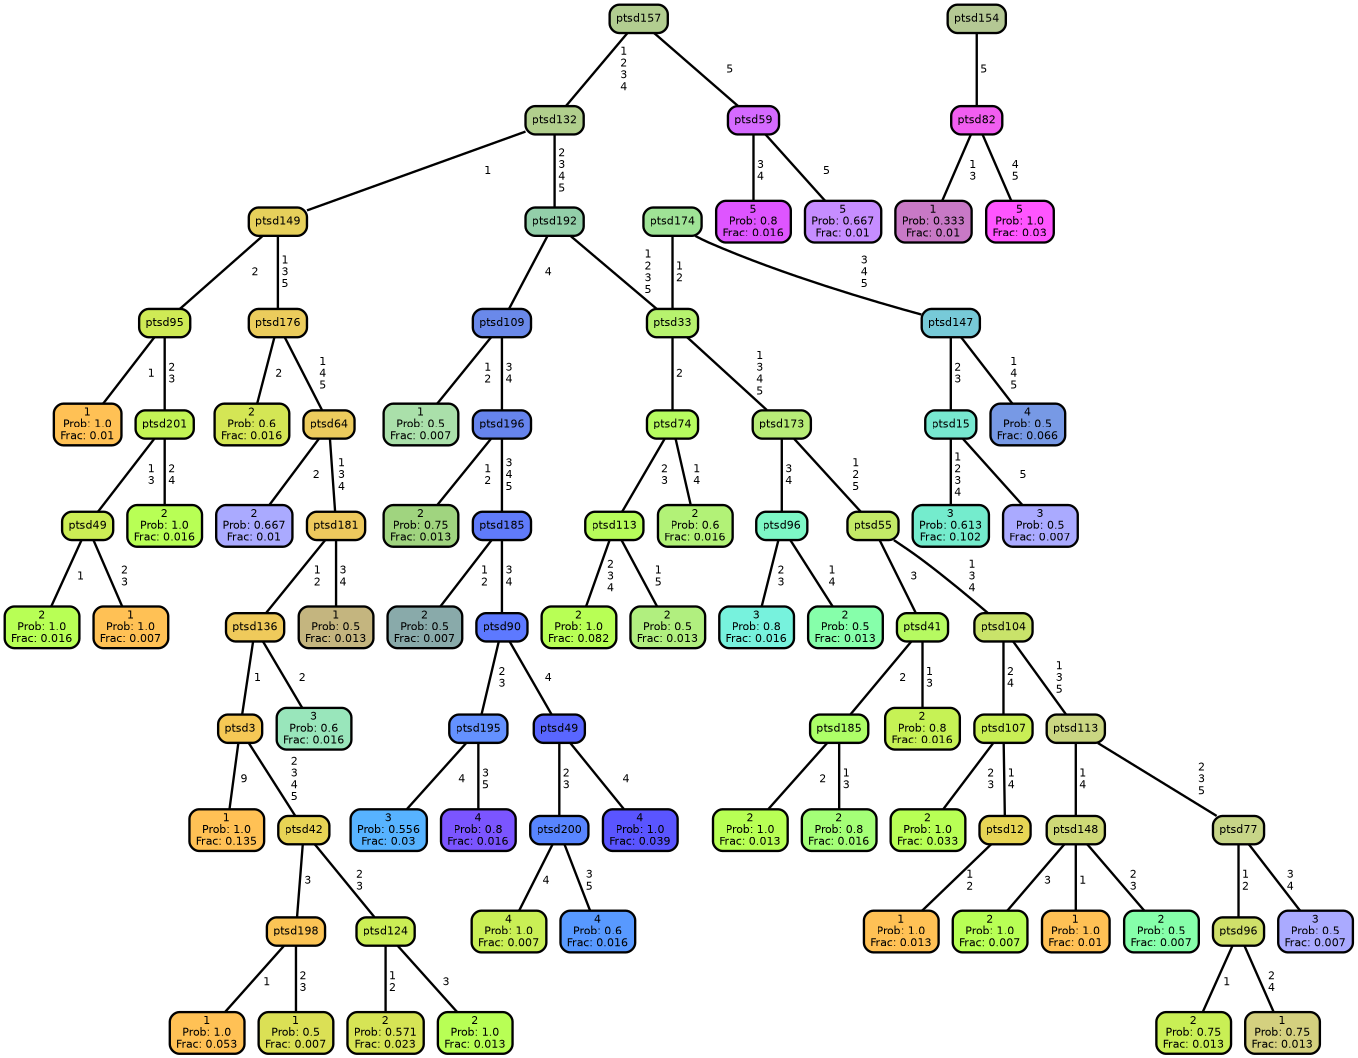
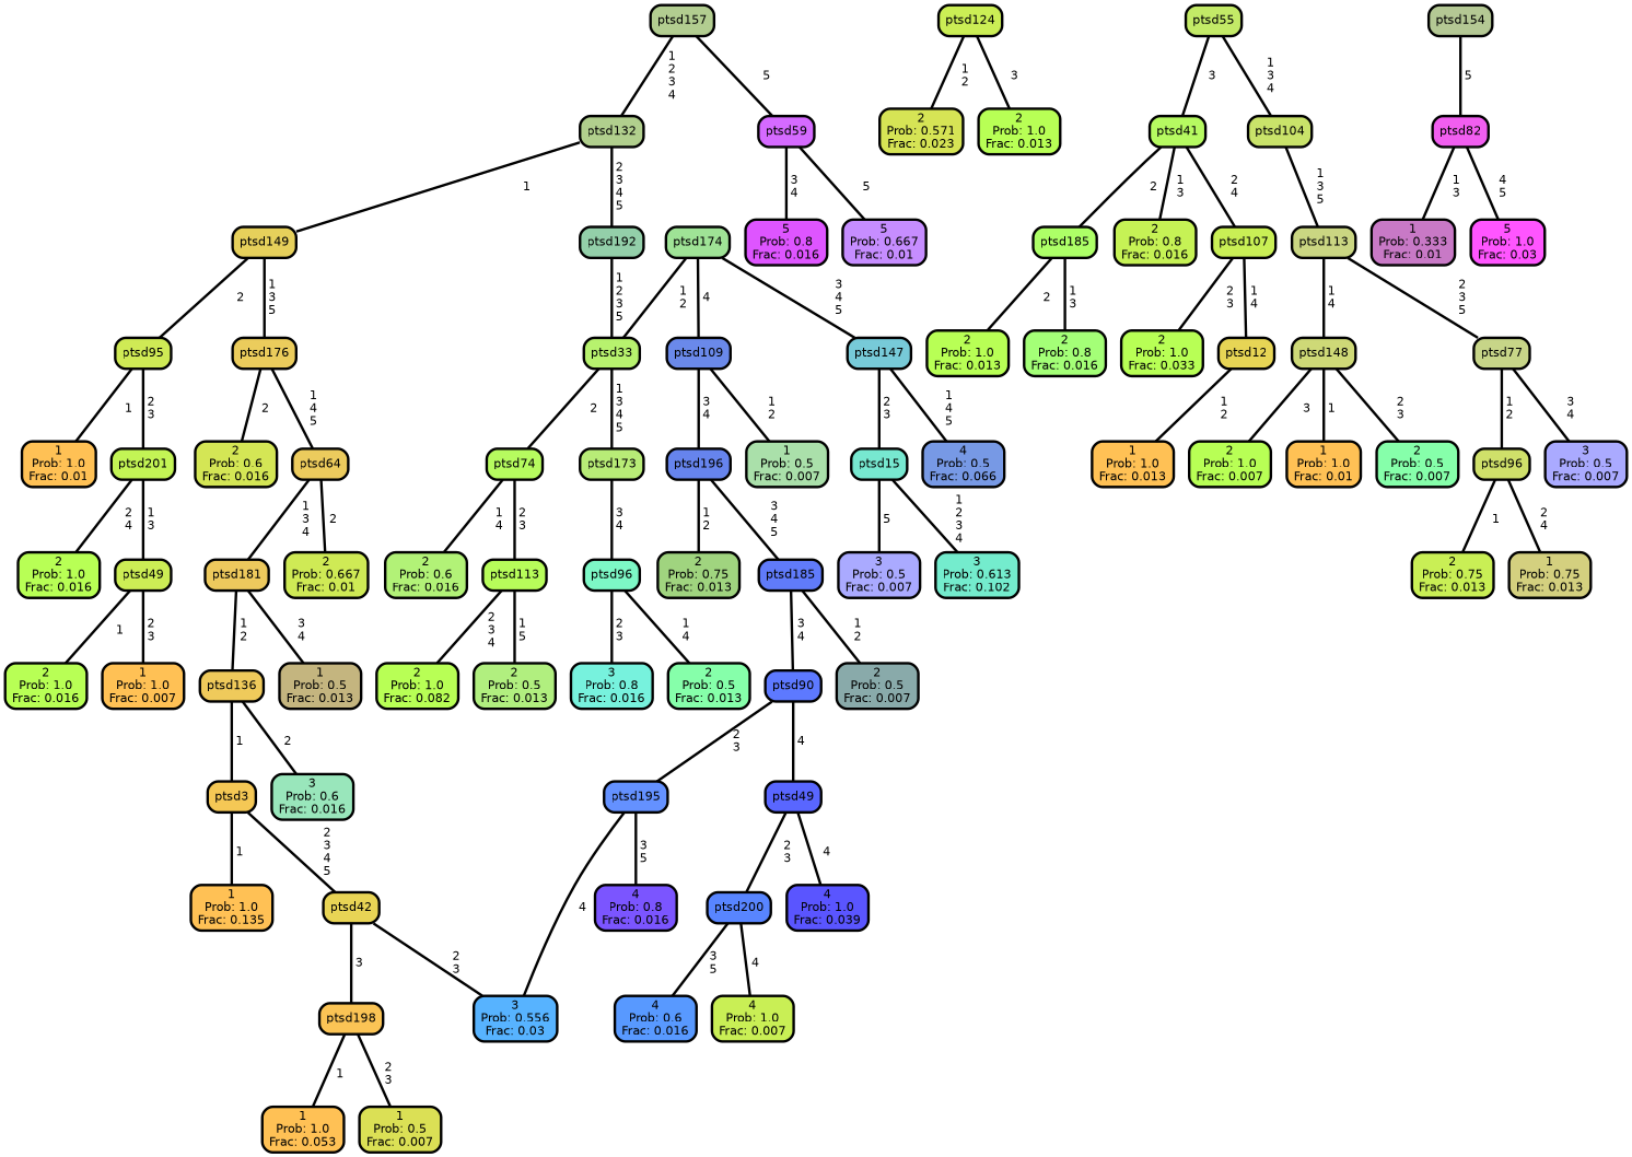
  graph {
    ranksep="0 equally"
    splines=straight
    node [color=black fillcolor="#b8ff55" fontcolor=black fontname=helvetica penwidth=3 shape=box style="filled, rounded"]
    edge [color=black fontname=helvetica penwidth=3]
    n1 [fillcolor="#ffc155" label="1\nProb: 1.0\nFrac: 0.01"]
    n2 [fillcolor="#cfea55" label=ptsd95]
    n3 [fillcolor="#c3f455" label=ptsd201]
    n4 [fillcolor="#cced55" label=ptsd49]
    n5 [label="2\nProb: 1.0\nFrac: 0.016"]
    n6 [label="2\nProb: 1.0\nFrac: 0.016"]
    n7 [fillcolor="#ffc155" label="1\nProb: 1.0\nFrac: 0.007"]
    n8 [fillcolor="#e6d05b" label=ptsd149]
    n9 [fillcolor="#ebcc5c" label=ptsd176]
    n10 [fillcolor="#d4e655" label="2\nProb: 0.6\nFrac: 0.016"]
    n11 [fillcolor="#eccb5d" label=ptsd64]
-   n12 [fillcolor="#aaaaff" label="2\nProb: 0.667\nFrac: 0.01"]
+   n12 [fillcolor="#cfea55" label="2\nProb: 0.667\nFrac: 0.01"]
    n13 [fillcolor="#edc95d" label=ptsd181]
    n14 [fillcolor="#efca5b" label=ptsd136]
    n15 [fillcolor="#c4b57f" label="1\nProb: 0.5\nFrac: 0.013"]
    n16 [fillcolor="#ffc155" label="1\nProb: 1.0\nFrac: 0.135"]
    n17 [fillcolor="#f5c855" label=ptsd3]
    n18 [fillcolor="#e8d455" label=ptsd42]
    n19 [fillcolor="#fbc455" label=ptsd198]
    n20 [fillcolor="#cbee55" label=ptsd124]
    n21 [fillcolor="#ffc155" label="1\nProb: 1.0\nFrac: 0.053"]
    n22 [fillcolor="#dbe055" label="1\nProb: 0.5\nFrac: 0.007"]
    n23 [fillcolor="#d6e455" label="2\nProb: 0.571\nFrac: 0.023"]
    n24 [label="2\nProb: 1.0\nFrac: 0.013"]
    n25 [fillcolor="#99e6bb" label="3\nProb: 0.6\nFrac: 0.016"]
    n26 [fillcolor="#b1cf8d" label=ptsd132]
    n27 [fillcolor="#93cfa9" label=ptsd192]
    n28 [fillcolor="#6a89ea" label=ptsd109]
    n29 [fillcolor="#b7f26e" label=ptsd33]
    n30 [fillcolor="#aae0aa" label="1\nProb: 0.5\nFrac: 0.007"]
    n31 [fillcolor="#6684ed" label=ptsd196]
    n32 [fillcolor="#a0d47f" label="2\nProb: 0.75\nFrac: 0.013"]
    n33 [fillcolor="#607bfa" label=ptsd185]
    n34 [fillcolor="#89aaaa" label="2\nProb: 0.5\nFrac: 0.007"]
    n35 [fillcolor="#5d79ff" label=ptsd90]
    n36 [fillcolor="#6491ff" label=ptsd195]
    n37 [fillcolor="#5966ff" label=ptsd49]
    n38 [fillcolor="#57b3ff" label="3\nProb: 0.556\nFrac: 0.03"]
    n39 [fillcolor="#7b55ff" label="4\nProb: 0.8\nFrac: 0.016"]
    n40 [fillcolor="#5885ff" label=ptsd200]
    n41 [fillcolor="#5a55ff" label="4\nProb: 1.0\nFrac: 0.039"]
    n42 [fillcolor="#c9ef55" label="4\nProb: 1.0\nFrac: 0.007"]
    n43 [fillcolor="#5899ff" label="4\nProb: 0.6\nFrac: 0.016"]
    n44 [fillcolor="#9fe396" label=ptsd174]
    n45 [fillcolor="#77cad8" label=ptsd147]
    n46 [label="2\nProb: 1.0\nFrac: 0.082"]
    n47 [fillcolor="#b7fc5a" label=ptsd113]
    n48 [fillcolor="#b1ef7f" label="2\nProb: 0.5\nFrac: 0.013"]
    n49 [fillcolor="#b6fb5f" label=ptsd74]
    n50 [fillcolor="#b2f277" label="2\nProb: 0.6\nFrac: 0.016"]
    n51 [fillcolor="#b8ec77" label=ptsd173]
    n52 [fillcolor="#7df8c6" label=ptsd96]
    n53 [fillcolor="#c3ea67" label=ptsd55]
    n54 [fillcolor="#77f2dd" label="3\nProb: 0.8\nFrac: 0.016"]
    n55 [fillcolor="#86ffaa" label="2\nProb: 0.5\nFrac: 0.013"]
    n56 [fillcolor="#b6fa61" label=ptsd41]
    n57 [fillcolor="#c9e36a" label=ptsd104]
    n58 [label="2\nProb: 1.0\nFrac: 0.013"]
    n59 [fillcolor="#adff67" label=ptsd185]
    n60 [fillcolor="#a4ff77" label="2\nProb: 0.8\nFrac: 0.016"]
    n61 [fillcolor="#c6f255" label="2\nProb: 0.8\nFrac: 0.016"]
    n62 [fillcolor="#c9ef55" label=ptsd107]
    n63 [fillcolor="#cad682" label=ptsd113]
    n64 [label="2\nProb: 1.0\nFrac: 0.033"]
    n65 [fillcolor="#e7d555" label=ptsd12]
    n66 [fillcolor="#ffc155" label="1\nProb: 1.0\nFrac: 0.013"]
    n67 [label="2\nProb: 1.0\nFrac: 0.007"]
    n68 [fillcolor="#ced977" label=ptsd148]
    n69 [fillcolor="#c7d588" label=ptsd77]
    n70 [fillcolor="#ffc155" label="1\nProb: 1.0\nFrac: 0.01"]
    n71 [fillcolor="#86ffaa" label="2\nProb: 0.5\nFrac: 0.007"]
    n72 [fillcolor="#cfe06a" label=ptsd96]
    n73 [fillcolor="#aaaaff" label="3\nProb: 0.5\nFrac: 0.007"]
    n74 [fillcolor="#c9ef55" label="2\nProb: 0.75\nFrac: 0.013"]
    n75 [fillcolor="#d4d07f" label="1\nProb: 0.75\nFrac: 0.013"]
    n76 [fillcolor="#77e8d0" label=ptsd15]
    n77 [fillcolor="#7799e5" label="4\nProb: 0.5\nFrac: 0.066"]
    n78 [fillcolor="#74eccd" label="3\nProb: 0.613\nFrac: 0.102"]
    n79 [fillcolor="#aaaaff" label="3\nProb: 0.5\nFrac: 0.007"]
    n80 [fillcolor="#b2cd90" label=ptsd157]
    n81 [fillcolor="#d56aff" label=ptsd59]
    n82 [fillcolor="#de55ff" label="5\nProb: 0.8\nFrac: 0.016"]
    n83 [fillcolor="#c68dff" label="5\nProb: 0.667\nFrac: 0.01"]
    n84 [fillcolor="#b4c894" label=ptsd154]
    n85 [fillcolor="#f15ef0" label=ptsd82]
    n86 [fillcolor="#c879c6" label="1\nProb: 0.333\nFrac: 0.01"]
    n87 [fillcolor="#ff55ff" label="5\nProb: 1.0\nFrac: 0.03"]
    subgraph sub_1 {
      rank=same
    }
    n2 -- n1 [label=" 1"]
    n2 -- n3 [label=" 2\n 3"]
    n3 -- n4 [label=" 1\n 3"]
    n3 -- n5 [label=" 2\n 4"]
    n4 -- n6 [label=" 1"]
    n4 -- n7 [label=" 2\n 3"]
    n8 -- n2 [label=" 2"]
    n8 -- n9 [label=" 1\n 3\n 5"]
    n9 -- n10 [label=" 2"]
    n9 -- n11 [label=" 1\n 4\n 5"]
    n11 -- n12 [label=" 2"]
    n11 -- n13 [label=" 1\n 3\n 4"]
    n13 -- n14 [label=" 1\n 2"]
    n13 -- n15 [label=" 3\n 4"]
    n14 -- n17 [label=" 1"]
    n14 -- n25 [label=" 2"]
-   n17 -- n16 [label=" 9"]
+   n17 -- n16 [label=" 1"]
    n17 -- n18 [label=" 2\n 3\n 4\n 5"]
    n18 -- n19 [label=" 3"]
-   n18 -- n20 [label=" 2\n 3"]
+   n18 -- n38 [label=" 2\n 3"]
    n19 -- n21 [label=" 1"]
    n19 -- n22 [label=" 2\n 3"]
    n20 -- n23 [label=" 1\n 2"]
    n20 -- n24 [label=" 3"]
    n26 -- n8 [label=" 1"]
    n26 -- n27 [label=" 2\n 3\n 4\n 5"]
-   n27 -- n28 [label=" 4"]
+   n44 -- n28 [label=" 4"]
    n27 -- n29 [label=" 1\n 2\n 3\n 5"]
    n28 -- n30 [label=" 1\n 2"]
    n28 -- n31 [label=" 3\n 4"]
    n29 -- n49 [label=" 2"]
    n29 -- n51 [label=" 1\n 3\n 4\n 5"]
    n31 -- n32 [label=" 1\n 2"]
    n31 -- n33 [label=" 3\n 4\n 5"]
    n33 -- n34 [label=" 1\n 2"]
    n33 -- n35 [label=" 3\n 4"]
    n35 -- n36 [label=" 2\n 3"]
    n35 -- n37 [label=" 4"]
    n36 -- n38 [label=" 4"]
    n36 -- n39 [label=" 3\n 5"]
    n37 -- n40 [label=" 2\n 3"]
    n37 -- n41 [label=" 4"]
    n40 -- n42 [label=" 4"]
    n40 -- n43 [label=" 3\n 5"]
    n44 -- n29 [label=" 1\n 2"]
    n44 -- n45 [label=" 3\n 4\n 5"]
    n45 -- n76 [label=" 2\n 3"]
    n45 -- n77 [label=" 1\n 4\n 5"]
    n47 -- n46 [label=" 2\n 3\n 4"]
    n47 -- n48 [label=" 1\n 5"]
    n49 -- n47 [label=" 2\n 3"]
    n49 -- n50 [label=" 1\n 4"]
    n51 -- n52 [label=" 3\n 4"]
-   n51 -- n53 [label=" 1\n 2\n 5"]
    n52 -- n54 [label=" 2\n 3"]
    n52 -- n55 [label=" 1\n 4"]
    n53 -- n56 [label=" 3"]
    n53 -- n57 [label=" 1\n 3\n 4"]
    n56 -- n59 [label=" 2"]
    n56 -- n61 [label=" 1\n 3"]
-   n57 -- n62 [label=" 2\n 4"]
+   n56 -- n62 [label=" 2\n 4"]
    n57 -- n63 [label=" 1\n 3\n 5"]
    n59 -- n58 [label=" 2"]
    n59 -- n60 [label=" 1\n 3"]
    n62 -- n64 [label=" 2\n 3"]
    n62 -- n65 [label=" 1\n 4"]
    n63 -- n68 [label=" 1\n 4"]
    n63 -- n69 [label=" 2\n 3\n 5"]
    n65 -- n66 [label=" 1\n 2"]
    n68 -- n67 [label=" 3"]
    n68 -- n70 [label=" 1"]
    n68 -- n71 [label=" 2\n 3"]
    n69 -- n72 [label=" 1\n 2"]
    n69 -- n73 [label=" 3\n 4"]
    n72 -- n74 [label=" 1"]
    n72 -- n75 [label=" 2\n 4"]
    n76 -- n78 [label=" 1\n 2\n 3\n 4"]
    n76 -- n79 [label=" 5"]
    n80 -- n26 [label=" 1\n 2\n 3\n 4"]
    n80 -- n81 [label=" 5"]
    n81 -- n82 [label=" 3\n 4"]
    n81 -- n83 [label=" 5"]
    n84 -- n85 [label=" 5"]
    n85 -- n86 [label=" 1\n 3"]
    n85 -- n87 [label=" 4\n 5"]
  }
